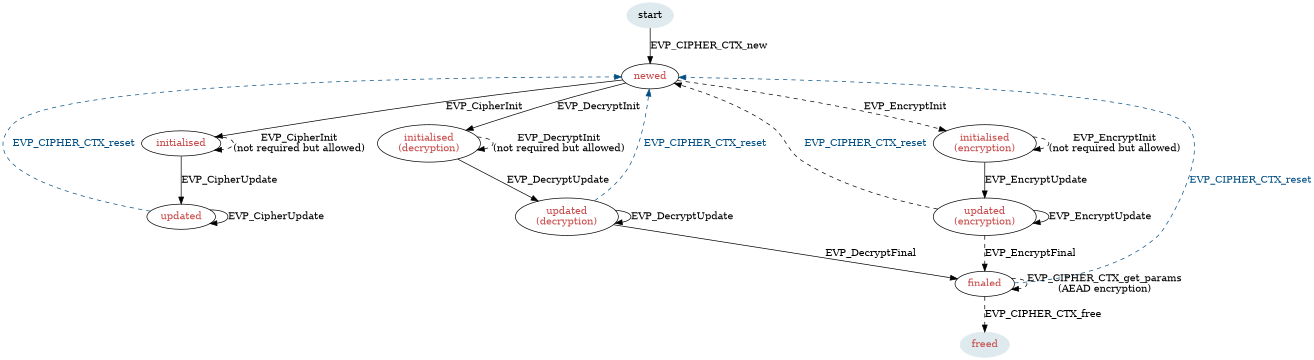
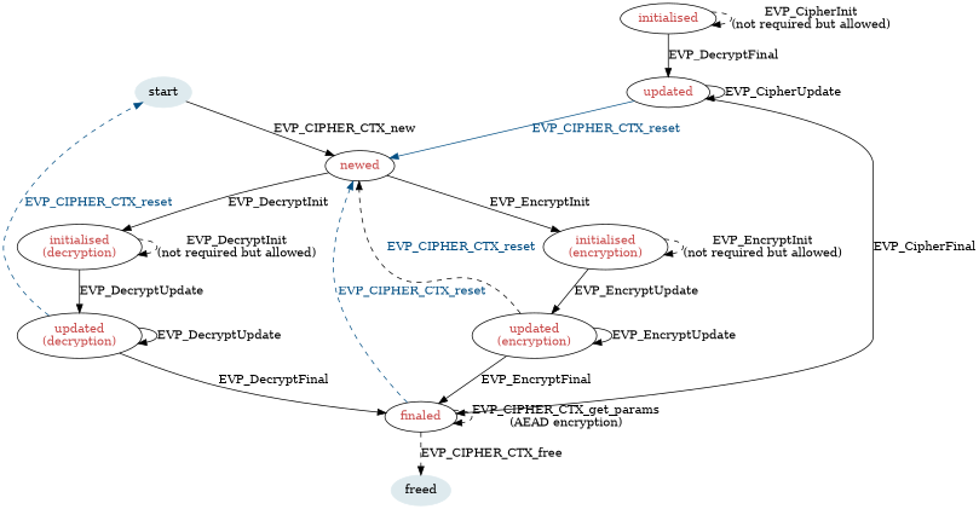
  digraph {
    node [fontcolor="#c94c4c"]
    n1 [color="#deeaee" label=start style=filled fontcolor=""]
    newed [style=solid]
    initialised
    n4 [label="initialised\n(decryption)"]
    n5 [label="initialised\n(encryption)"]
    updated
    n7 [label="updated\n(decryption)"]
    n8 [label="updated\n(encryption)"]
    finaled
-   n10 [color="#deeaee" label=freed style=filled]
+   n10 [color="#deeaee" label=freed style=filled fontcolor=""]
    n1 -> newed [label=EVP_CIPHER_CTX_new]
-   newed -> initialised [label=EVP_CipherInit]
    newed -> n4 [label=EVP_DecryptInit]
-   newed -> n5 [label=EVP_EncryptInit style=dashed]
+   newed -> n5 [label=EVP_EncryptInit]
    initialised -> initialised [label="EVP_CipherInit\n(not required but allowed)" style=dashed]
-   initialised -> updated [label=EVP_CipherUpdate weight=2]
+   initialised -> updated [label=EVP_DecryptFinal weight=2]
    n4 -> n4 [label="EVP_DecryptInit\n(not required but allowed)" style=dashed]
    n4 -> n7 [label=EVP_DecryptUpdate weight=2]
    n5 -> n5 [label="EVP_EncryptInit\n(not required but allowed)" style=dashed]
    n5 -> n8 [label=EVP_EncryptUpdate weight=2]
-   updated -> newed [color="#034f84" fontcolor="#034f84" label=EVP_CIPHER_CTX_reset style=dashed]
+   updated -> newed [color="#034f84" fontcolor="#034f84" label=EVP_CIPHER_CTX_reset style=solid]
    updated -> updated [label=EVP_CipherUpdate]
-   n7 -> newed [color="#034f84" fontcolor="#034f84" label=EVP_CIPHER_CTX_reset style=dashed]
+   updated -> finaled [label=EVP_CipherFinal]
+   n7 -> n1 [color="#034f84" fontcolor="#034f84" label=EVP_CIPHER_CTX_reset style=dashed]
    n7 -> n7 [label=EVP_DecryptUpdate]
    n7 -> finaled [label=EVP_DecryptFinal]
    n8 -> newed [color=black fontcolor="#034f84" label=EVP_CIPHER_CTX_reset style=dashed]
    n8 -> n8 [label=EVP_EncryptUpdate]
-   n8 -> finaled [label=EVP_EncryptFinal style=dashed]
+   n8 -> finaled [label=EVP_EncryptFinal]
    finaled -> newed [color="#034f84" fontcolor="#034f84" label=EVP_CIPHER_CTX_reset style=dashed]
    finaled -> finaled [label="EVP_CIPHER_CTX_get_params\n(AEAD encryption)" style=dashed]
    finaled -> n10 [label=EVP_CIPHER_CTX_free style=dashed]
  }
